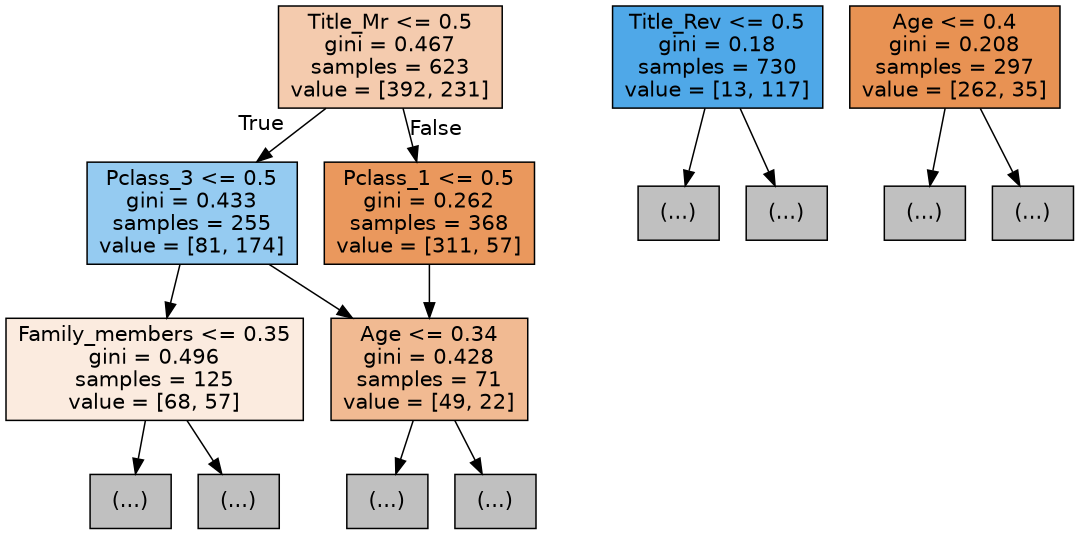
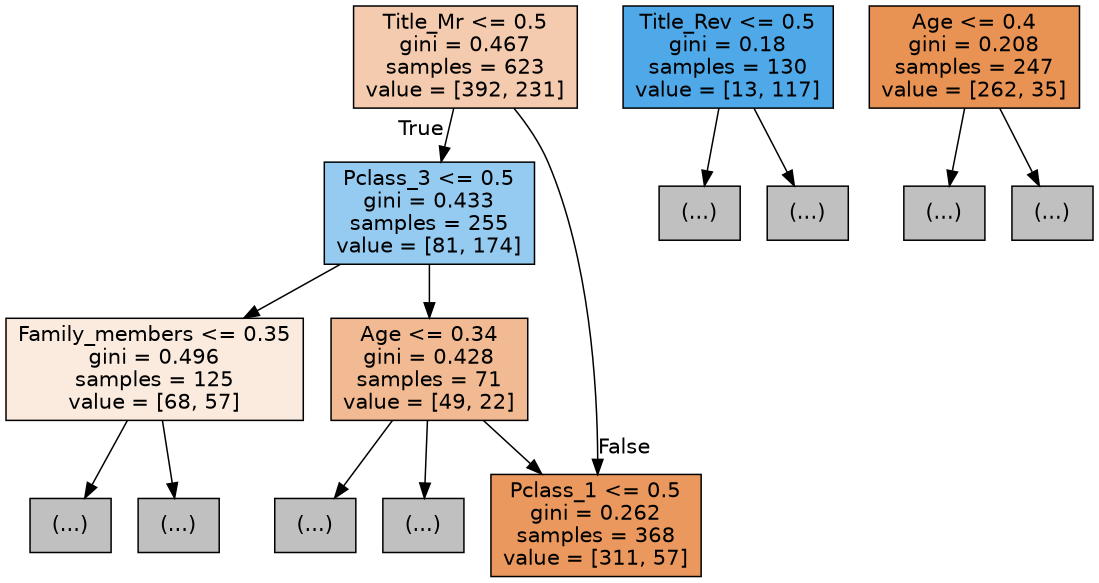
  digraph {
    node [color=black fillcolor="#C0C0C0" fontname=helvetica shape=box style=filled]
    edge [fontname=helvetica]
    n1 [fillcolor="#f4cbae" label="Title_Mr <= 0.5\ngini = 0.467\nsamples = 623\nvalue = [392, 231]"]
    n2 [fillcolor="#95cbf1" label="Pclass_3 <= 0.5\ngini = 0.433\nsamples = 255\nvalue = [81, 174]"]
    n3 [fillcolor="#ea985d" label="Pclass_1 <= 0.5\ngini = 0.262\nsamples = 368\nvalue = [311, 57]"]
    n4 [fillcolor="#fbebdf" label="Family_members <= 0.35\ngini = 0.496\nsamples = 125\nvalue = [68, 57]"]
    n5 [fillcolor="#f1ba92" label="Age <= 0.34\ngini = 0.428\nsamples = 71\nvalue = [49, 22]"]
-   n6 [fillcolor="#4fa8e8" label="Title_Rev <= 0.5\ngini = 0.18\nsamples = 730\nvalue = [13, 117]"]
+   n6 [fillcolor="#4fa8e8" label="Title_Rev <= 0.5\ngini = 0.18\nsamples = 130\nvalue = [13, 117]"]
    n7 [label="(...)"]
    n8 [label="(...)"]
    n9 [label="(...)"]
    n10 [label="(...)"]
-   n11 [fillcolor="#e89253" label="Age <= 0.4\ngini = 0.208\nsamples = 297\nvalue = [262, 35]"]
+   n11 [fillcolor="#e89253" label="Age <= 0.4\ngini = 0.208\nsamples = 247\nvalue = [262, 35]"]
    n12 [label="(...)"]
    n13 [label="(...)"]
    n14 [label="(...)"]
    n15 [label="(...)"]
    n1 -> n2 [headlabel=True labelangle=45 labeldistance=2.5]
    n1 -> n3 [headlabel=False labelangle=-45 labeldistance=2.5]
    n2 -> n4
    n2 -> n5
-   n3 -> n5
+   n5 -> n3
    n4 -> n9
    n4 -> n10
    n5 -> n14
    n5 -> n15
    n6 -> n7
    n6 -> n8
    n11 -> n12
    n11 -> n13
  }
